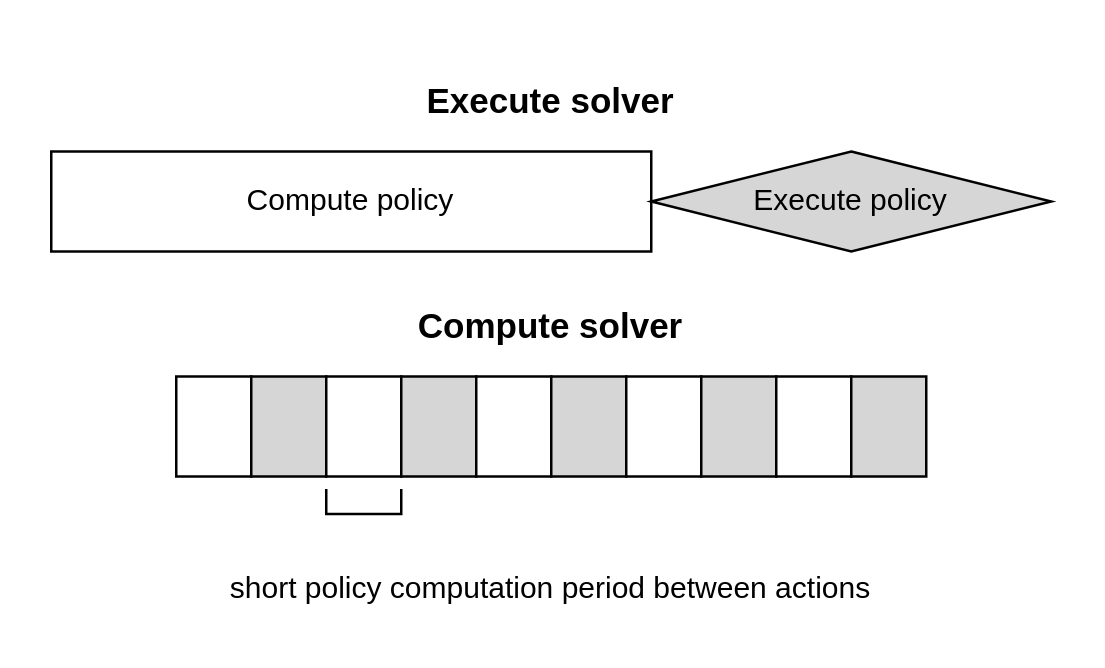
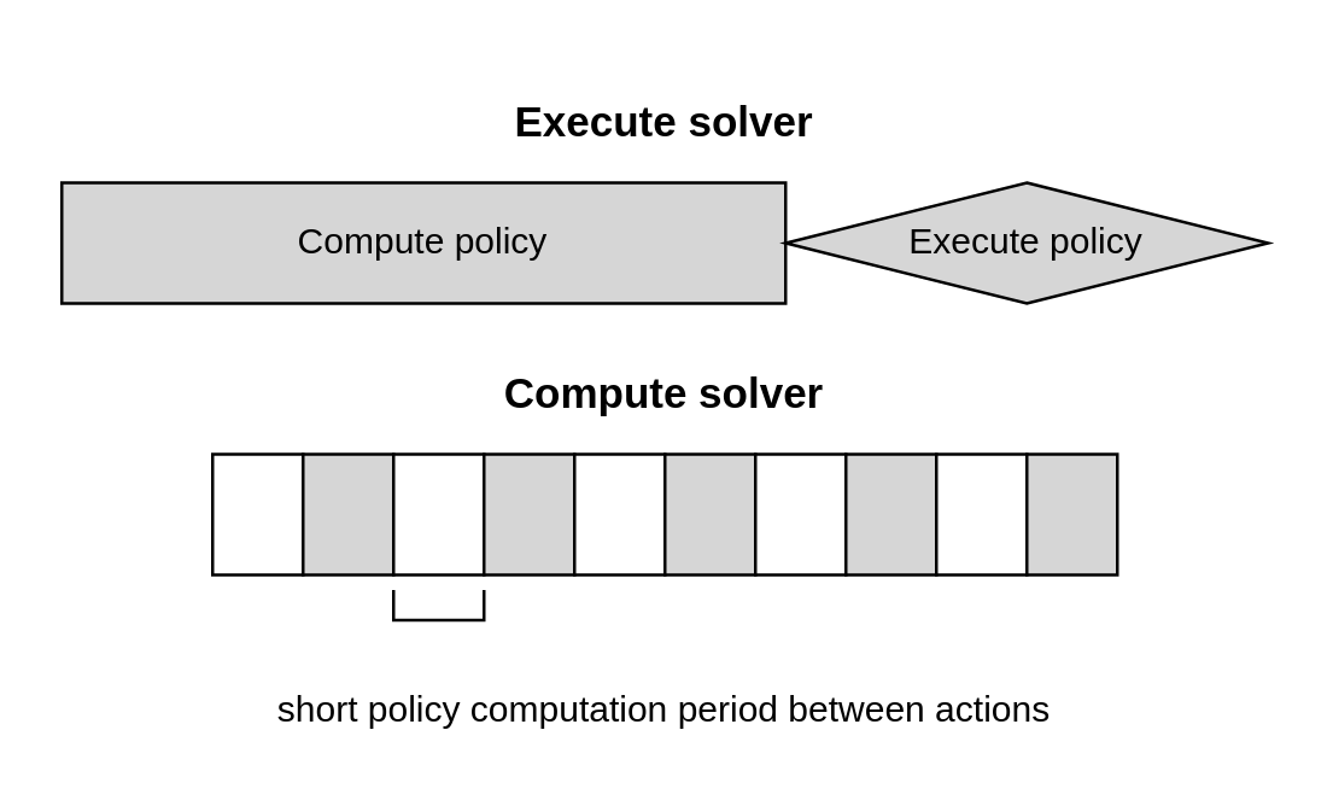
  <mxCell id="0" />
  <mxCell id="1" parent="0" />
- <mxCell id="2" value="Compute policy" style="rounded=0;whiteSpace=wrap;html=1;" parent="1" vertex="1"><mxGeometry x="20" y="60" width="240" height="40" as="geometry" /></mxCell>
+ <mxCell id="2" value="Compute policy" style="rounded=0;whiteSpace=wrap;html=1;fillColor=#d6d6d6;" parent="1" vertex="1"><mxGeometry x="20" y="60" width="240" height="40" as="geometry" /></mxCell>
  <mxCell id="3" value="Execute policy" style="rhombus;whiteSpace=wrap;html=1;fillColor=#D6D6D6;" parent="1" vertex="1"><mxGeometry x="260" y="60" width="160" height="40" as="geometry" /></mxCell>
  <mxCell id="4" value="" style="rounded=0;whiteSpace=wrap;html=1;" parent="1" vertex="1"><mxGeometry x="70" y="150" width="30" height="40" as="geometry" /></mxCell>
  <mxCell id="5" value="Execute solver" style="text;whiteSpace=wrap;html=1;align=center;fontStyle=1;fontSize=14;verticalAlign=middle;" parent="1" vertex="1"><mxGeometry x="20" y="20" width="400" height="40" as="geometry" /></mxCell>
  <mxCell id="6" value="Compute solver" style="text;whiteSpace=wrap;html=1;align=center;fontStyle=1;fontSize=14;verticalAlign=middle;" parent="1" vertex="1"><mxGeometry x="20" y="110" width="400" height="40" as="geometry" /></mxCell>
  <mxCell id="7" value="" style="rounded=0;whiteSpace=wrap;html=1;fontColor=#ffffff;fillColor=#D6D6D6;" vertex="1" parent="1"><mxGeometry x="100" y="150" width="30" height="40" as="geometry" /></mxCell>
  <mxCell id="8" value="" style="rounded=0;whiteSpace=wrap;html=1;" vertex="1" parent="1"><mxGeometry x="130" y="150" width="30" height="40" as="geometry" /></mxCell>
  <mxCell id="9" value="" style="rounded=0;whiteSpace=wrap;html=1;fontColor=#ffffff;fillColor=#D6D6D6;" vertex="1" parent="1"><mxGeometry x="160" y="150" width="30" height="40" as="geometry" /></mxCell>
  <mxCell id="10" value="" style="rounded=0;whiteSpace=wrap;html=1;" vertex="1" parent="1"><mxGeometry x="190" y="150" width="30" height="40" as="geometry" /></mxCell>
  <mxCell id="11" value="" style="rounded=0;whiteSpace=wrap;html=1;fontColor=#ffffff;fillColor=#D6D6D6;" vertex="1" parent="1"><mxGeometry x="220" y="150" width="30" height="40" as="geometry" /></mxCell>
  <mxCell id="12" value="" style="rounded=0;whiteSpace=wrap;html=1;" vertex="1" parent="1"><mxGeometry x="250" y="150" width="30" height="40" as="geometry" /></mxCell>
  <mxCell id="13" value="" style="rounded=0;whiteSpace=wrap;html=1;fontColor=#ffffff;fillColor=#D6D6D6;" vertex="1" parent="1"><mxGeometry x="280" y="150" width="30" height="40" as="geometry" /></mxCell>
  <mxCell id="14" value="" style="rounded=0;whiteSpace=wrap;html=1;" vertex="1" parent="1"><mxGeometry x="310" y="150" width="30" height="40" as="geometry" /></mxCell>
  <mxCell id="15" value="" style="rounded=0;whiteSpace=wrap;html=1;fontColor=#ffffff;fillColor=#D6D6D6;" vertex="1" parent="1"><mxGeometry x="340" y="150" width="30" height="40" as="geometry" /></mxCell>
  <mxCell id="16" value="" style="endArrow=none;html=1;rounded=0;" edge="1" parent="1"><mxGeometry width="50" height="50" relative="1" as="geometry"><mxPoint x="130" y="195" as="sourcePoint" /><mxPoint x="160" y="195" as="targetPoint" /><Array as="points"><mxPoint x="130" y="205" /><mxPoint x="145" y="205" /><mxPoint x="160" y="205" /></Array></mxGeometry></mxCell>
  <mxCell id="17" value="short policy computation period between actions " style="text;html=1;strokeColor=none;fillColor=none;align=center;verticalAlign=middle;whiteSpace=wrap;rounded=0;" vertex="1" parent="1"><mxGeometry x="60" y="225" width="320" height="20" as="geometry" /></mxCell>
